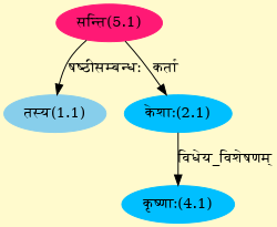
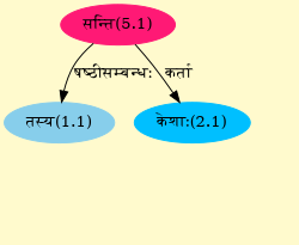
  digraph {
    bgcolor=lemonchiffon1
    compound=true
    fontname="DejaVu Serif"
    rankdir=BT
    node [color="#00BFFF" fontname="DejaVu Serif" style=filled]
    edge [dir=back fontname="DejaVu Serif"]
    n1 [color="#87CEEB" label="तस्य(1.1)"]
    n2 [color="#FF1975" label="सन्ति(5.1)"]
    n3 [label="केशाः(2.1)"]
-   n4 [label="कृष्णाः(4.1)"]
    n1 -> n2 [label="षष्ठीसम्बन्धः"]
    n3 -> n2 [label="कर्ता"]
-   n4 -> n3 [label="विधेय_विशेषणम्"]
  }
